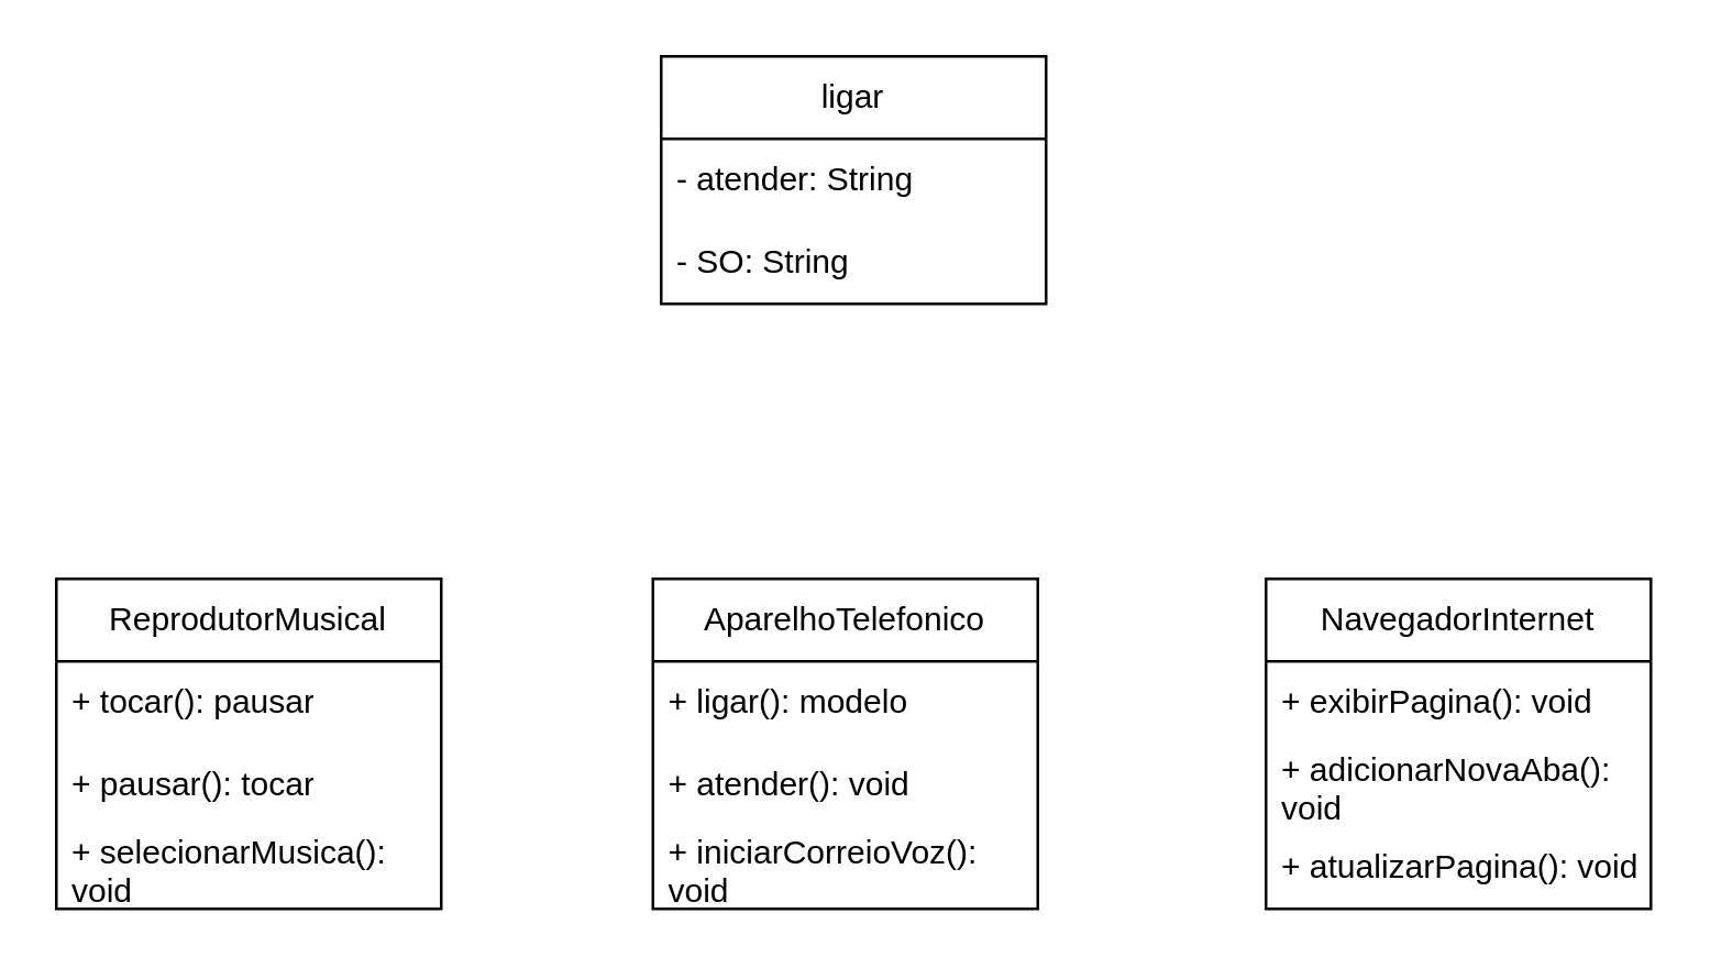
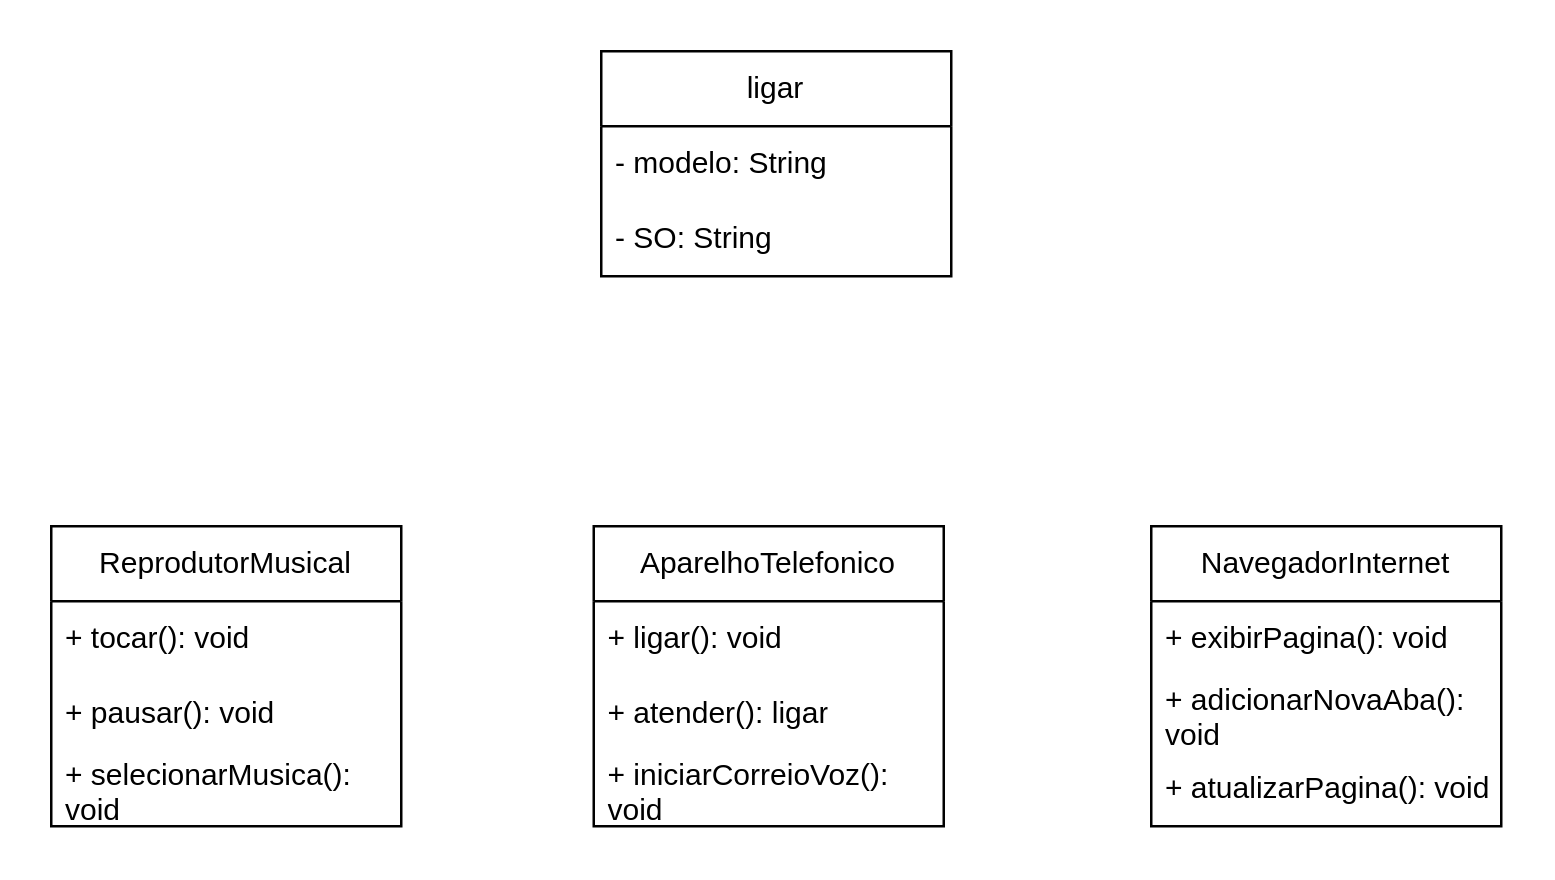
  <mxCell id="0" />
  <mxCell id="1" parent="0" />
  <mxCell id="2" value="ligar" style="swimlane;fontStyle=0;childLayout=stackLayout;horizontal=1;startSize=30;horizontalStack=0;resizeParent=1;resizeParentMax=0;resizeLast=0;collapsible=1;marginBottom=0;whiteSpace=wrap;html=1;" vertex="1" parent="1"><mxGeometry x="240" y="20" width="140" height="90" as="geometry" /></mxCell>
- <mxCell id="3" value="- atender: String " style="text;strokeColor=none;fillColor=none;align=left;verticalAlign=middle;spacingLeft=4;spacingRight=4;overflow=hidden;points=[[0,0.5],[1,0.5]];portConstraint=eastwest;rotatable=0;whiteSpace=wrap;html=1;" vertex="1" parent="2"><mxGeometry y="30" width="140" height="30" as="geometry" /></mxCell>
+ <mxCell id="3" value="- modelo: String " style="text;strokeColor=none;fillColor=none;align=left;verticalAlign=middle;spacingLeft=4;spacingRight=4;overflow=hidden;points=[[0,0.5],[1,0.5]];portConstraint=eastwest;rotatable=0;whiteSpace=wrap;html=1;" vertex="1" parent="2"><mxGeometry y="30" width="140" height="30" as="geometry" /></mxCell>
  <mxCell id="4" value="- SO: String" style="text;strokeColor=none;fillColor=none;align=left;verticalAlign=middle;spacingLeft=4;spacingRight=4;overflow=hidden;points=[[0,0.5],[1,0.5]];portConstraint=eastwest;rotatable=0;whiteSpace=wrap;html=1;" vertex="1" parent="2"><mxGeometry y="60" width="140" height="30" as="geometry" /></mxCell>
  <mxCell id="5" value="ReprodutorMusical" style="swimlane;fontStyle=0;childLayout=stackLayout;horizontal=1;startSize=30;horizontalStack=0;resizeParent=1;resizeParentMax=0;resizeLast=0;collapsible=1;marginBottom=0;whiteSpace=wrap;html=1;" vertex="1" parent="1"><mxGeometry x="20" y="210" width="140" height="120" as="geometry" /></mxCell>
- <mxCell id="6" value="+ tocar(): pausar" style="text;strokeColor=none;fillColor=none;align=left;verticalAlign=middle;spacingLeft=4;spacingRight=4;overflow=hidden;points=[[0,0.5],[1,0.5]];portConstraint=eastwest;rotatable=0;whiteSpace=wrap;html=1;" vertex="1" parent="5"><mxGeometry y="30" width="140" height="30" as="geometry" /></mxCell>
- <mxCell id="7" value="+ pausar(): tocar" style="text;strokeColor=none;fillColor=none;align=left;verticalAlign=middle;spacingLeft=4;spacingRight=4;overflow=hidden;points=[[0,0.5],[1,0.5]];portConstraint=eastwest;rotatable=0;whiteSpace=wrap;html=1;" vertex="1" parent="5"><mxGeometry y="60" width="140" height="30" as="geometry" /></mxCell>
+ <mxCell id="6" value="+ tocar(): void" style="text;strokeColor=none;fillColor=none;align=left;verticalAlign=middle;spacingLeft=4;spacingRight=4;overflow=hidden;points=[[0,0.5],[1,0.5]];portConstraint=eastwest;rotatable=0;whiteSpace=wrap;html=1;" vertex="1" parent="5"><mxGeometry y="30" width="140" height="30" as="geometry" /></mxCell>
+ <mxCell id="7" value="+ pausar(): void" style="text;strokeColor=none;fillColor=none;align=left;verticalAlign=middle;spacingLeft=4;spacingRight=4;overflow=hidden;points=[[0,0.5],[1,0.5]];portConstraint=eastwest;rotatable=0;whiteSpace=wrap;html=1;" vertex="1" parent="5"><mxGeometry y="60" width="140" height="30" as="geometry" /></mxCell>
  <mxCell id="8" value="+ selecionarMusica(): void" style="text;strokeColor=none;fillColor=none;align=left;verticalAlign=middle;spacingLeft=4;spacingRight=4;overflow=hidden;points=[[0,0.5],[1,0.5]];portConstraint=eastwest;rotatable=0;whiteSpace=wrap;html=1;" vertex="1" parent="5"><mxGeometry y="90" width="140" height="30" as="geometry" /></mxCell>
  <mxCell id="9" value="AparelhoTelefonico" style="swimlane;fontStyle=0;childLayout=stackLayout;horizontal=1;startSize=30;horizontalStack=0;resizeParent=1;resizeParentMax=0;resizeLast=0;collapsible=1;marginBottom=0;whiteSpace=wrap;html=1;" vertex="1" parent="1"><mxGeometry x="237" y="210" width="140" height="120" as="geometry" /></mxCell>
- <mxCell id="10" value="+ ligar(): modelo" style="text;strokeColor=none;fillColor=none;align=left;verticalAlign=middle;spacingLeft=4;spacingRight=4;overflow=hidden;points=[[0,0.5],[1,0.5]];portConstraint=eastwest;rotatable=0;whiteSpace=wrap;html=1;" vertex="1" parent="9"><mxGeometry y="30" width="140" height="30" as="geometry" /></mxCell>
- <mxCell id="11" value="+ atender(): void" style="text;strokeColor=none;fillColor=none;align=left;verticalAlign=middle;spacingLeft=4;spacingRight=4;overflow=hidden;points=[[0,0.5],[1,0.5]];portConstraint=eastwest;rotatable=0;whiteSpace=wrap;html=1;" vertex="1" parent="9"><mxGeometry y="60" width="140" height="30" as="geometry" /></mxCell>
+ <mxCell id="10" value="+ ligar(): void" style="text;strokeColor=none;fillColor=none;align=left;verticalAlign=middle;spacingLeft=4;spacingRight=4;overflow=hidden;points=[[0,0.5],[1,0.5]];portConstraint=eastwest;rotatable=0;whiteSpace=wrap;html=1;" vertex="1" parent="9"><mxGeometry y="30" width="140" height="30" as="geometry" /></mxCell>
+ <mxCell id="11" value="+ atender(): ligar" style="text;strokeColor=none;fillColor=none;align=left;verticalAlign=middle;spacingLeft=4;spacingRight=4;overflow=hidden;points=[[0,0.5],[1,0.5]];portConstraint=eastwest;rotatable=0;whiteSpace=wrap;html=1;" vertex="1" parent="9"><mxGeometry y="60" width="140" height="30" as="geometry" /></mxCell>
  <mxCell id="12" value="+ iniciarCorreioVoz(): void" style="text;strokeColor=none;fillColor=none;align=left;verticalAlign=middle;spacingLeft=4;spacingRight=4;overflow=hidden;points=[[0,0.5],[1,0.5]];portConstraint=eastwest;rotatable=0;whiteSpace=wrap;html=1;" vertex="1" parent="9"><mxGeometry y="90" width="140" height="30" as="geometry" /></mxCell>
  <mxCell id="13" value="NavegadorInternet" style="swimlane;fontStyle=0;childLayout=stackLayout;horizontal=1;startSize=30;horizontalStack=0;resizeParent=1;resizeParentMax=0;resizeLast=0;collapsible=1;marginBottom=0;whiteSpace=wrap;html=1;" vertex="1" parent="1"><mxGeometry x="460" y="210" width="140" height="120" as="geometry" /></mxCell>
  <mxCell id="14" value="+ exibirPagina(): void" style="text;strokeColor=none;fillColor=none;align=left;verticalAlign=middle;spacingLeft=4;spacingRight=4;overflow=hidden;points=[[0,0.5],[1,0.5]];portConstraint=eastwest;rotatable=0;whiteSpace=wrap;html=1;" vertex="1" parent="13"><mxGeometry y="30" width="140" height="30" as="geometry" /></mxCell>
  <mxCell id="15" value="+ adicionarNovaAba(): void" style="text;strokeColor=none;fillColor=none;align=left;verticalAlign=middle;spacingLeft=4;spacingRight=4;overflow=hidden;points=[[0,0.5],[1,0.5]];portConstraint=eastwest;rotatable=0;whiteSpace=wrap;html=1;" vertex="1" parent="13"><mxGeometry y="60" width="140" height="30" as="geometry" /></mxCell>
  <mxCell id="16" value="+ atualizarPagina(): void" style="text;strokeColor=none;fillColor=none;align=left;verticalAlign=middle;spacingLeft=4;spacingRight=4;overflow=hidden;points=[[0,0.5],[1,0.5]];portConstraint=eastwest;rotatable=0;whiteSpace=wrap;html=1;" vertex="1" parent="13"><mxGeometry y="90" width="140" height="30" as="geometry" /></mxCell>
